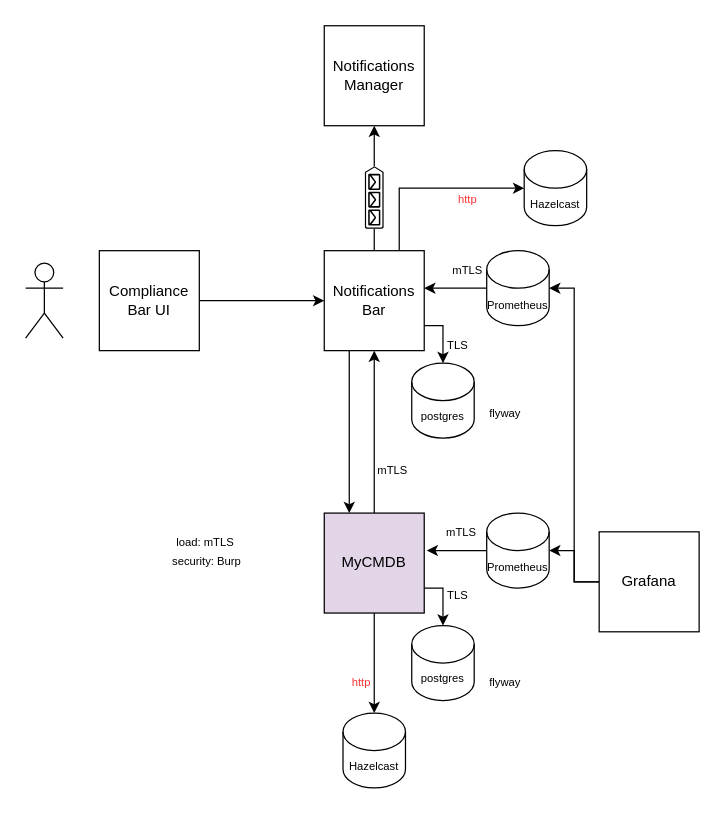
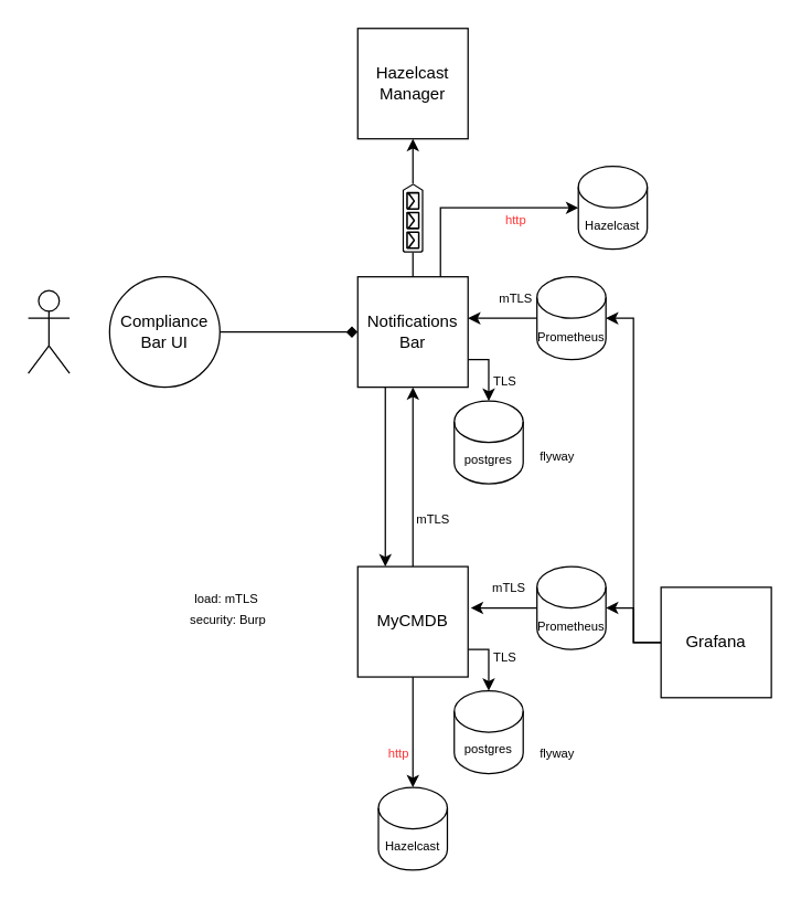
  <mxCell id="0" />
  <mxCell id="1" parent="0" />
  <mxCell id="2" style="edgeStyle=orthogonalEdgeStyle;rounded=0;orthogonalLoop=1;jettySize=auto;html=1;exitX=0.5;exitY=0;exitDx=0;exitDy=0;entryX=0.5;entryY=1;entryDx=0;entryDy=0;fontSize=12;" parent="1" source="5" target="9" edge="1"><mxGeometry relative="1" as="geometry" /></mxCell>
  <mxCell id="3" style="edgeStyle=orthogonalEdgeStyle;rounded=0;orthogonalLoop=1;jettySize=auto;html=1;exitX=1;exitY=0.75;exitDx=0;exitDy=0;entryX=0.5;entryY=0;entryDx=0;entryDy=0;entryPerimeter=0;fontSize=12;" parent="1" source="5" target="18" edge="1"><mxGeometry relative="1" as="geometry" /></mxCell>
  <mxCell id="4" style="edgeStyle=orthogonalEdgeStyle;rounded=0;orthogonalLoop=1;jettySize=auto;html=1;entryX=0.5;entryY=0;entryDx=0;entryDy=0;entryPerimeter=0;fontSize=9;endArrow=classic;endFill=1;" parent="1" source="5" target="33" edge="1"><mxGeometry relative="1" as="geometry" /></mxCell>
- <mxCell id="5" value="MyCMDB" style="whiteSpace=wrap;html=1;aspect=fixed;fillColor=#e1d5e7;" parent="1" vertex="1"><mxGeometry x="259" y="410" width="80" height="80" as="geometry" /></mxCell>
+ <mxCell id="5" value="MyCMDB" style="whiteSpace=wrap;html=1;aspect=fixed;" parent="1" vertex="1"><mxGeometry x="259" y="410" width="80" height="80" as="geometry" /></mxCell>
  <mxCell id="6" style="edgeStyle=orthogonalEdgeStyle;rounded=0;orthogonalLoop=1;jettySize=auto;html=1;exitX=0.25;exitY=1;exitDx=0;exitDy=0;entryX=0.25;entryY=0;entryDx=0;entryDy=0;fontSize=12;" parent="1" source="9" target="5" edge="1"><mxGeometry relative="1" as="geometry" /></mxCell>
  <mxCell id="7" style="edgeStyle=orthogonalEdgeStyle;rounded=0;orthogonalLoop=1;jettySize=auto;html=1;exitX=1;exitY=0.75;exitDx=0;exitDy=0;entryX=0.5;entryY=0;entryDx=0;entryDy=0;entryPerimeter=0;fontSize=12;" parent="1" source="9" target="17" edge="1"><mxGeometry relative="1" as="geometry" /></mxCell>
  <mxCell id="8" style="edgeStyle=orthogonalEdgeStyle;rounded=0;orthogonalLoop=1;jettySize=auto;html=1;exitX=0.75;exitY=0;exitDx=0;exitDy=0;entryX=0;entryY=0.5;entryDx=0;entryDy=0;entryPerimeter=0;fontSize=9;endArrow=classic;endFill=1;" parent="1" source="9" target="32" edge="1"><mxGeometry relative="1" as="geometry" /></mxCell>
  <mxCell id="9" value="Notifications Bar" style="whiteSpace=wrap;html=1;aspect=fixed;" parent="1" vertex="1"><mxGeometry x="259" y="200" width="80" height="80" as="geometry" /></mxCell>
  <mxCell id="10" style="edgeStyle=orthogonalEdgeStyle;rounded=0;orthogonalLoop=1;jettySize=auto;html=1;entryX=1;entryY=0.5;entryDx=0;entryDy=0;entryPerimeter=0;fontSize=12;endArrow=classic;endFill=1;" parent="1" source="12" target="16" edge="1"><mxGeometry relative="1" as="geometry" /></mxCell>
  <mxCell id="11" style="edgeStyle=orthogonalEdgeStyle;rounded=0;orthogonalLoop=1;jettySize=auto;html=1;entryX=1;entryY=0.5;entryDx=0;entryDy=0;entryPerimeter=0;fontSize=12;endArrow=classic;endFill=1;" parent="1" source="12" target="14" edge="1"><mxGeometry relative="1" as="geometry" /></mxCell>
  <mxCell id="12" value="Grafana" style="whiteSpace=wrap;html=1;aspect=fixed;" parent="1" vertex="1"><mxGeometry x="479" y="425" width="80" height="80" as="geometry" /></mxCell>
  <mxCell id="13" style="edgeStyle=orthogonalEdgeStyle;rounded=0;orthogonalLoop=1;jettySize=auto;html=1;entryX=1;entryY=0.375;entryDx=0;entryDy=0;entryPerimeter=0;fontSize=12;endArrow=classic;endFill=1;" parent="1" source="14" target="9" edge="1"><mxGeometry relative="1" as="geometry" /></mxCell>
  <mxCell id="14" value="&lt;font style=&quot;font-size: 9px&quot;&gt;Prometheus&lt;/font&gt;" style="shape=cylinder3;whiteSpace=wrap;html=1;boundedLbl=1;backgroundOutline=1;size=15;" parent="1" vertex="1"><mxGeometry x="389" y="200" width="50" height="60" as="geometry" /></mxCell>
  <mxCell id="15" style="edgeStyle=orthogonalEdgeStyle;rounded=0;orthogonalLoop=1;jettySize=auto;html=1;entryX=1.025;entryY=0.375;entryDx=0;entryDy=0;entryPerimeter=0;fontSize=12;endArrow=classic;endFill=1;" parent="1" source="16" target="5" edge="1"><mxGeometry relative="1" as="geometry" /></mxCell>
  <mxCell id="16" value="&lt;font style=&quot;font-size: 9px&quot;&gt;Prometheus&lt;/font&gt;" style="shape=cylinder3;whiteSpace=wrap;html=1;boundedLbl=1;backgroundOutline=1;size=15;" parent="1" vertex="1"><mxGeometry x="389" y="410" width="50" height="60" as="geometry" /></mxCell>
  <mxCell id="17" value="&lt;span&gt;postgres&lt;/span&gt;" style="shape=cylinder3;whiteSpace=wrap;html=1;boundedLbl=1;backgroundOutline=1;size=15;fontSize=9;" parent="1" vertex="1"><mxGeometry x="329" y="290" width="50" height="60" as="geometry" /></mxCell>
  <mxCell id="18" value="postgres" style="shape=cylinder3;whiteSpace=wrap;html=1;boundedLbl=1;backgroundOutline=1;size=15;fontSize=9;" parent="1" vertex="1"><mxGeometry x="329" y="500" width="50" height="60" as="geometry" /></mxCell>
  <mxCell id="19" style="edgeStyle=orthogonalEdgeStyle;rounded=0;orthogonalLoop=1;jettySize=auto;html=1;entryX=0.5;entryY=1;entryDx=0;entryDy=0;fontSize=12;" parent="1" source="21" target="22" edge="1"><mxGeometry relative="1" as="geometry" /></mxCell>
  <mxCell id="20" style="edgeStyle=orthogonalEdgeStyle;rounded=0;orthogonalLoop=1;jettySize=auto;html=1;exitX=0;exitY=0.5;exitDx=0;exitDy=0;exitPerimeter=0;entryX=0.5;entryY=0;entryDx=0;entryDy=0;fontSize=12;endArrow=none;endFill=0;" parent="1" source="21" target="9" edge="1"><mxGeometry relative="1" as="geometry" /></mxCell>
  <mxCell id="21" value="" style="verticalLabelPosition=bottom;html=1;verticalAlign=top;align=center;strokeColor=none;fillColor=#000000;shape=mxgraph.azure.queue_generic;pointerEvents=1;fontSize=9;rotation=-90;" parent="1" vertex="1"><mxGeometry x="274" y="150" width="50" height="15" as="geometry" /></mxCell>
- <mxCell id="22" value="&lt;font style=&quot;font-size: 12px&quot;&gt;Notifications Manager&lt;br&gt;&lt;/font&gt;" style="whiteSpace=wrap;html=1;aspect=fixed;fontSize=9;" parent="1" vertex="1"><mxGeometry x="259" y="20" width="80" height="80" as="geometry" /></mxCell>
- <mxCell id="23" style="edgeStyle=orthogonalEdgeStyle;rounded=0;orthogonalLoop=1;jettySize=auto;html=1;exitX=1;exitY=0.5;exitDx=0;exitDy=0;entryX=0;entryY=0.5;entryDx=0;entryDy=0;fontSize=12;endArrow=classic;endFill=1;" parent="1" source="24" target="9" edge="1"><mxGeometry relative="1" as="geometry" /></mxCell>
- <mxCell id="24" value="Compliance Bar UI" style="whiteSpace=wrap;html=1;aspect=fixed;fontSize=12;fillColor=#FFFFFF;" parent="1" vertex="1"><mxGeometry x="79" y="200" width="80" height="80" as="geometry" /></mxCell>
+ <mxCell id="22" value="&lt;font style=&quot;font-size: 12px&quot;&gt;Hazelcast Manager&lt;br&gt;&lt;/font&gt;" style="whiteSpace=wrap;html=1;aspect=fixed;fontSize=9;" parent="1" vertex="1"><mxGeometry x="259" y="20" width="80" height="80" as="geometry" /></mxCell>
+ <mxCell id="23" style="edgeStyle=orthogonalEdgeStyle;rounded=0;orthogonalLoop=1;jettySize=auto;html=1;exitX=1;exitY=0.5;exitDx=0;exitDy=0;entryX=0;entryY=0.5;entryDx=0;entryDy=0;fontSize=12;endArrow=diamond;endFill=1;" parent="1" source="24" target="9" edge="1"><mxGeometry relative="1" as="geometry" /></mxCell>
+ <mxCell id="24" value="Compliance Bar UI" style="ellipse;whiteSpace=wrap;html=1;aspect=fixed;fontSize=12;fillColor=#FFFFFF;" parent="1" vertex="1"><mxGeometry x="79" y="200" width="80" height="80" as="geometry" /></mxCell>
  <mxCell id="25" value="" style="shape=umlActor;verticalLabelPosition=bottom;verticalAlign=top;html=1;outlineConnect=0;fontSize=12;fillColor=#FFFFFF;" parent="1" vertex="1"><mxGeometry x="20" y="210" width="30" height="60" as="geometry" /></mxCell>
  <mxCell id="26" value="&lt;font style=&quot;font-size: 9px&quot;&gt;mTLS&lt;/font&gt;" style="text;html=1;strokeColor=none;fillColor=none;align=center;verticalAlign=middle;whiteSpace=wrap;rounded=0;fontSize=12;" parent="1" vertex="1"><mxGeometry x="344" y="200" width="60" height="30" as="geometry" /></mxCell>
  <mxCell id="27" value="&lt;font style=&quot;font-size: 9px&quot;&gt;mTLS&lt;/font&gt;" style="text;html=1;strokeColor=none;fillColor=none;align=center;verticalAlign=middle;whiteSpace=wrap;rounded=0;fontSize=12;" parent="1" vertex="1"><mxGeometry x="339" y="410" width="60" height="30" as="geometry" /></mxCell>
  <mxCell id="28" value="&lt;font style=&quot;font-size: 9px&quot;&gt;mTLS&lt;/font&gt;" style="text;html=1;strokeColor=none;fillColor=none;align=center;verticalAlign=middle;whiteSpace=wrap;rounded=0;fontSize=12;" parent="1" vertex="1"><mxGeometry x="284" y="360" width="60" height="30" as="geometry" /></mxCell>
  <mxCell id="29" value="&lt;font style=&quot;font-size: 9px&quot;&gt;flyway&lt;/font&gt;" style="text;html=1;strokeColor=none;fillColor=none;align=center;verticalAlign=middle;whiteSpace=wrap;rounded=0;fontSize=12;" parent="1" vertex="1"><mxGeometry x="374" y="315" width="60" height="30" as="geometry" /></mxCell>
  <mxCell id="30" value="&lt;font style=&quot;font-size: 9px&quot;&gt;flyway&lt;/font&gt;" style="text;html=1;strokeColor=none;fillColor=none;align=center;verticalAlign=middle;whiteSpace=wrap;rounded=0;fontSize=12;" parent="1" vertex="1"><mxGeometry x="374" y="530" width="60" height="30" as="geometry" /></mxCell>
  <mxCell id="31" value="&lt;font style=&quot;font-size: 9px&quot;&gt;load: mTLS&lt;br&gt;&amp;nbsp;security: Burp&lt;br&gt;&lt;/font&gt;" style="text;html=1;strokeColor=none;fillColor=none;align=center;verticalAlign=middle;whiteSpace=wrap;rounded=0;fontSize=12;" parent="1" vertex="1"><mxGeometry x="129" y="425" width="70" height="30" as="geometry" /></mxCell>
  <mxCell id="32" value="Hazelcast" style="shape=cylinder3;whiteSpace=wrap;html=1;boundedLbl=1;backgroundOutline=1;size=15;fontSize=9;" parent="1" vertex="1"><mxGeometry x="419" y="120" width="50" height="60" as="geometry" /></mxCell>
  <mxCell id="33" value="Hazelcast" style="shape=cylinder3;whiteSpace=wrap;html=1;boundedLbl=1;backgroundOutline=1;size=15;fontSize=9;" parent="1" vertex="1"><mxGeometry x="274" y="570" width="50" height="60" as="geometry" /></mxCell>
  <mxCell id="34" value="&lt;font style=&quot;font-size: 9px&quot;&gt;TLS&lt;/font&gt;" style="text;html=1;strokeColor=none;fillColor=none;align=center;verticalAlign=middle;whiteSpace=wrap;rounded=0;fontSize=12;" parent="1" vertex="1"><mxGeometry x="336" y="460" width="60" height="30" as="geometry" /></mxCell>
  <mxCell id="35" value="&lt;font style=&quot;font-size: 9px&quot;&gt;TLS&lt;/font&gt;" style="text;html=1;strokeColor=none;fillColor=none;align=center;verticalAlign=middle;whiteSpace=wrap;rounded=0;fontSize=12;" parent="1" vertex="1"><mxGeometry x="336" y="260" width="60" height="30" as="geometry" /></mxCell>
  <mxCell id="36" value="&lt;font style=&quot;font-size: 9px&quot; color=&quot;#ff3333&quot;&gt;http&lt;/font&gt;" style="text;html=1;strokeColor=none;fillColor=none;align=center;verticalAlign=middle;whiteSpace=wrap;rounded=0;fontSize=12;" vertex="1" parent="1"><mxGeometry x="344" y="142.5" width="60" height="30" as="geometry" /></mxCell>
  <mxCell id="37" value="&lt;font style=&quot;font-size: 9px&quot; color=&quot;#ff3333&quot;&gt;http&lt;/font&gt;" style="text;html=1;strokeColor=none;fillColor=none;align=center;verticalAlign=middle;whiteSpace=wrap;rounded=0;fontSize=12;" vertex="1" parent="1"><mxGeometry x="259" y="530" width="60" height="30" as="geometry" /></mxCell>
